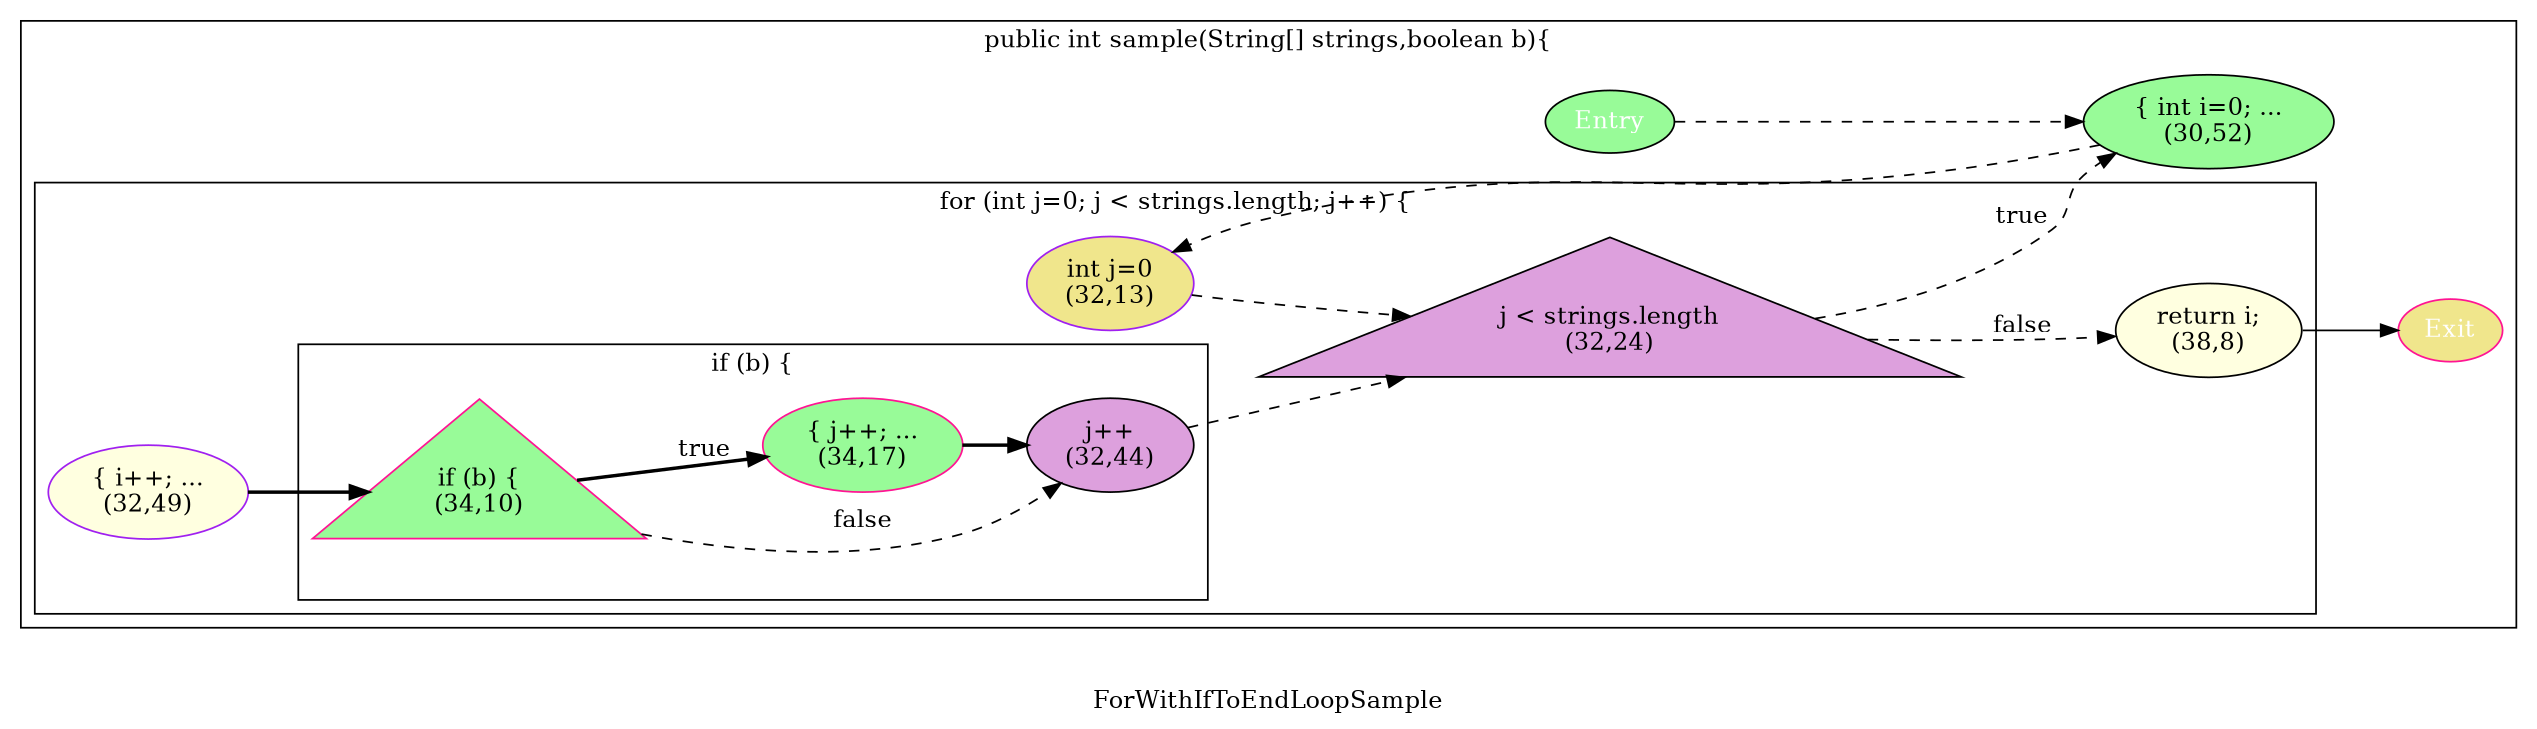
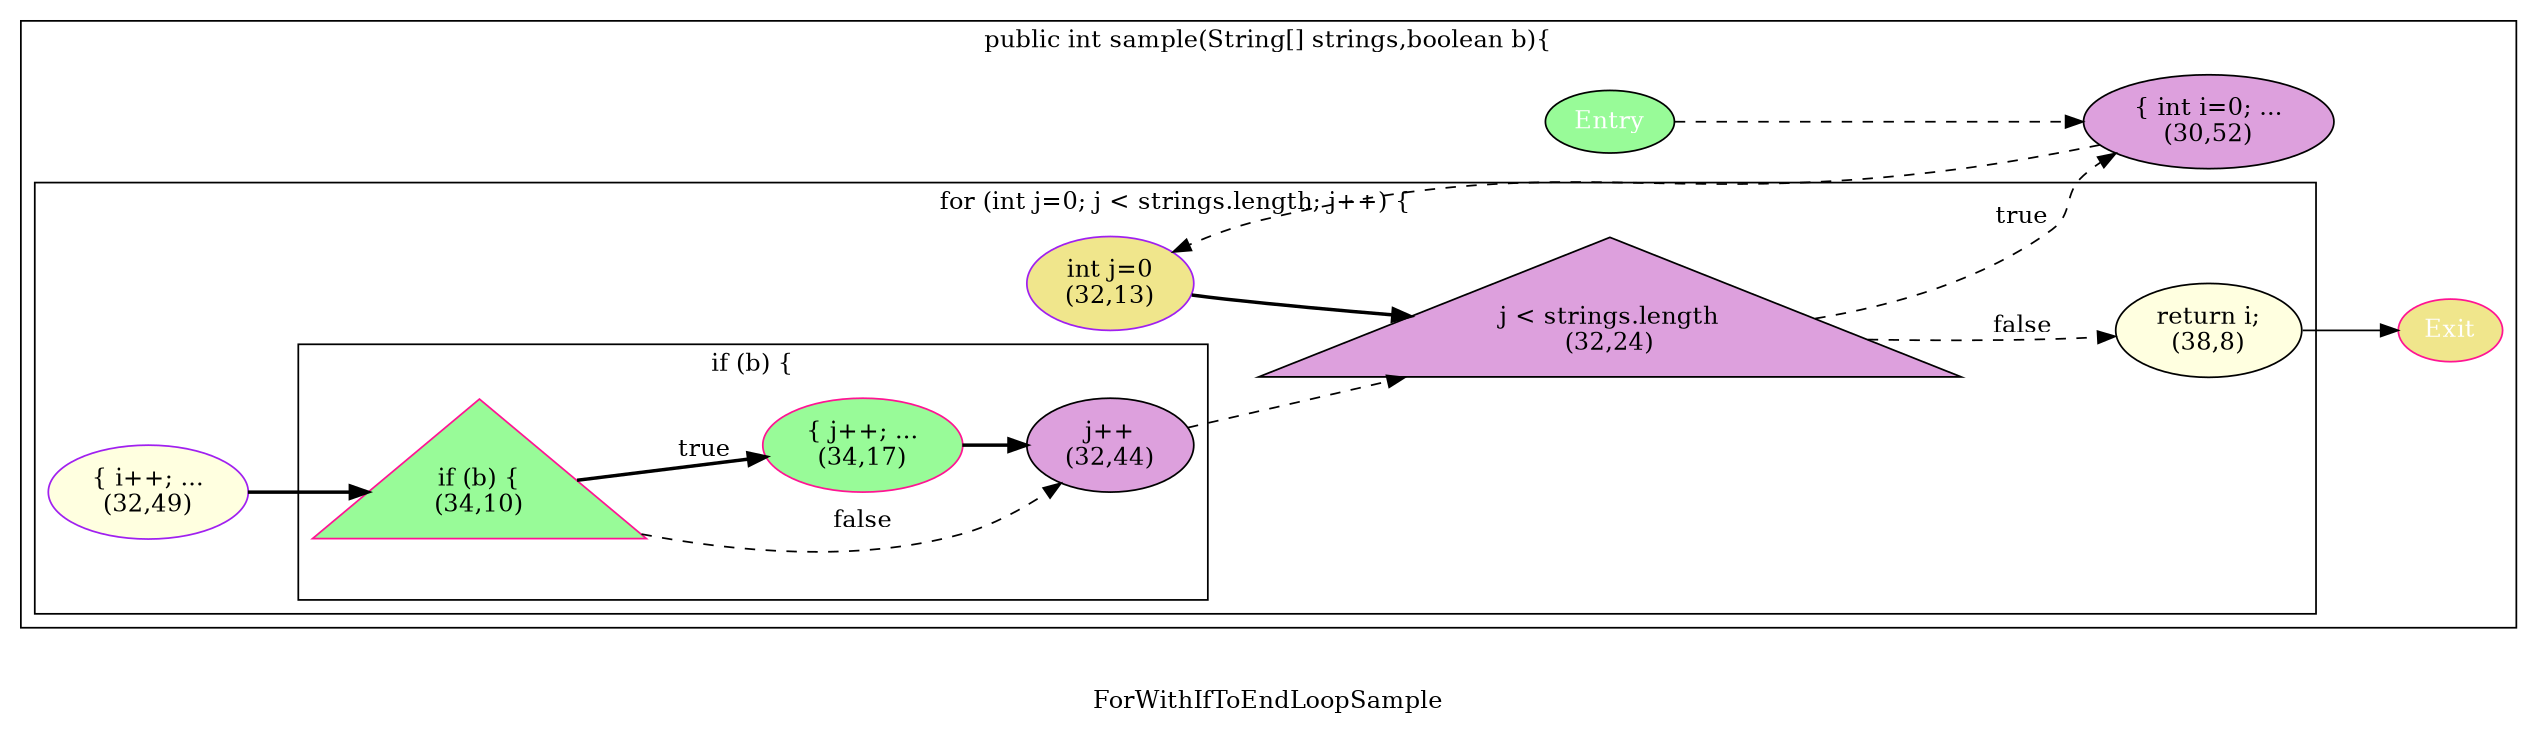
  digraph {
    label=ForWithIfToEndLoopSample
    rankdir=LR
    node [color=black fillcolor=palegreen style=filled]
    edge [style=dashed]
    n1 [fillcolor=plum label="j++\n(32,44)"]
    n2 [color=deeppink label="if (b) {\n(34,10)" shape=triangle]
    n3 [color=deeppink label="{ j++; ...\n(34,17)"]
    n4 [fillcolor=lightyellow label="return i;\n(38,8)"]
    n5 [color=purple fillcolor=khaki label="int j=0\n(32,13)"]
    n6 [fillcolor=plum label="j < strings.length\n(32,24)" shape=triangle]
    n7 [color=purple fillcolor=lightyellow label="{ i++; ...\n(32,49)"]
    Entry [fontcolor=white]
-   n9 [label="{ int i=0; ...\n(30,52)"]
+   n9 [fillcolor=plum label="{ int i=0; ...\n(30,52)"]
    Exit [color=deeppink fillcolor=khaki fontcolor=white]
    subgraph cluster_1 {
      label="public int sample(String[] strings,boolean b){"
      Entry
      n9
      Exit
      subgraph cluster_2 {
        label="for (int j=0; j < strings.length; j++) {"
        n4
        n5
        n6
        n7
        subgraph cluster_3 {
          label="if (b) {"
          n1
          n2
          n3
        }
      }
    }
    n1 -> n6
    n2 -> n1 [label=false]
    n2 -> n3 [label=true style=bold]
    n3 -> n1 [style=bold]
    n4 -> Exit [style=solid]
-   n5 -> n6
+   n5 -> n6 [style=bold]
    n6 -> n4 [label=false]
    n6 -> n9 [label=true]
    n7 -> n2 [style=bold]
    Entry -> n9
    n9 -> n5
  }
